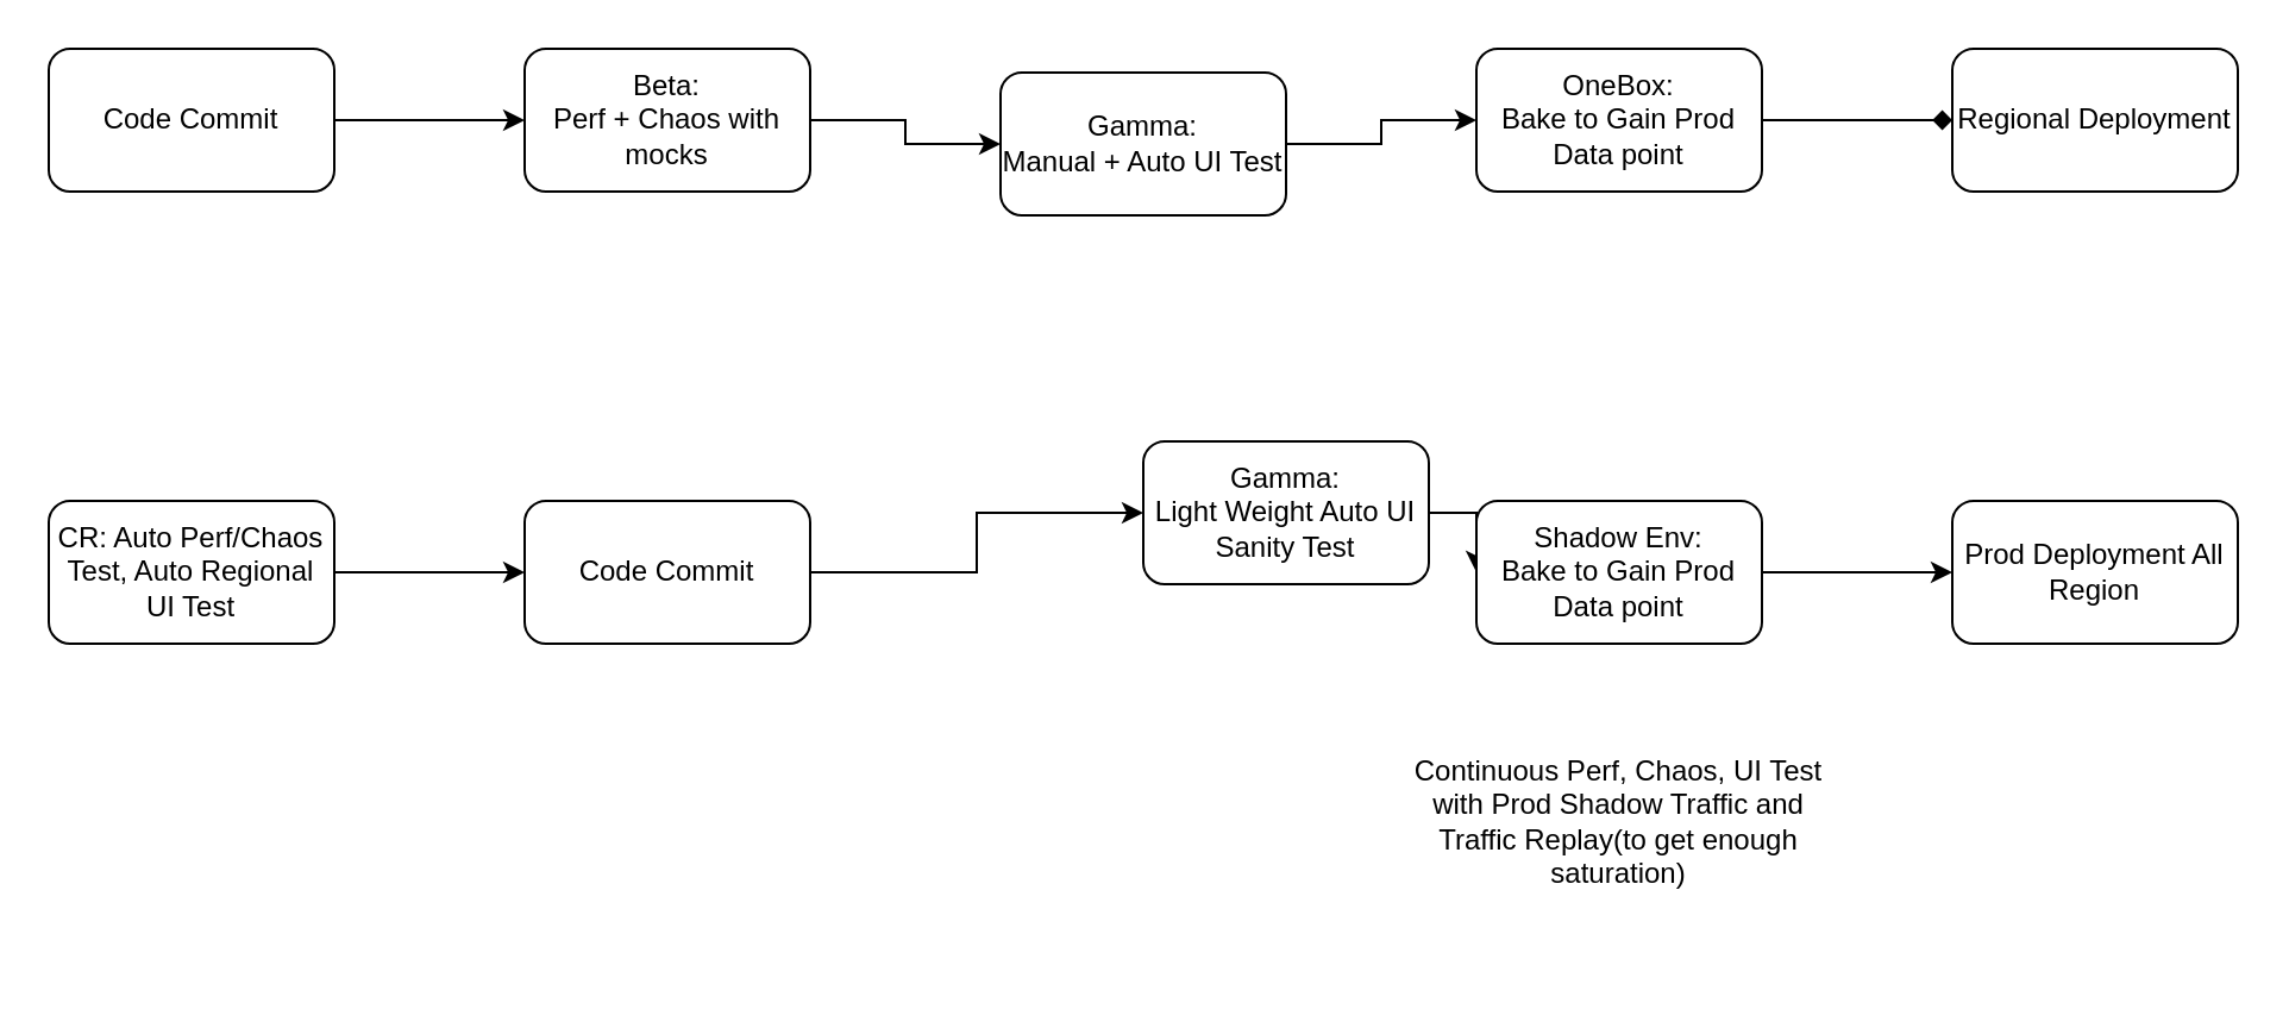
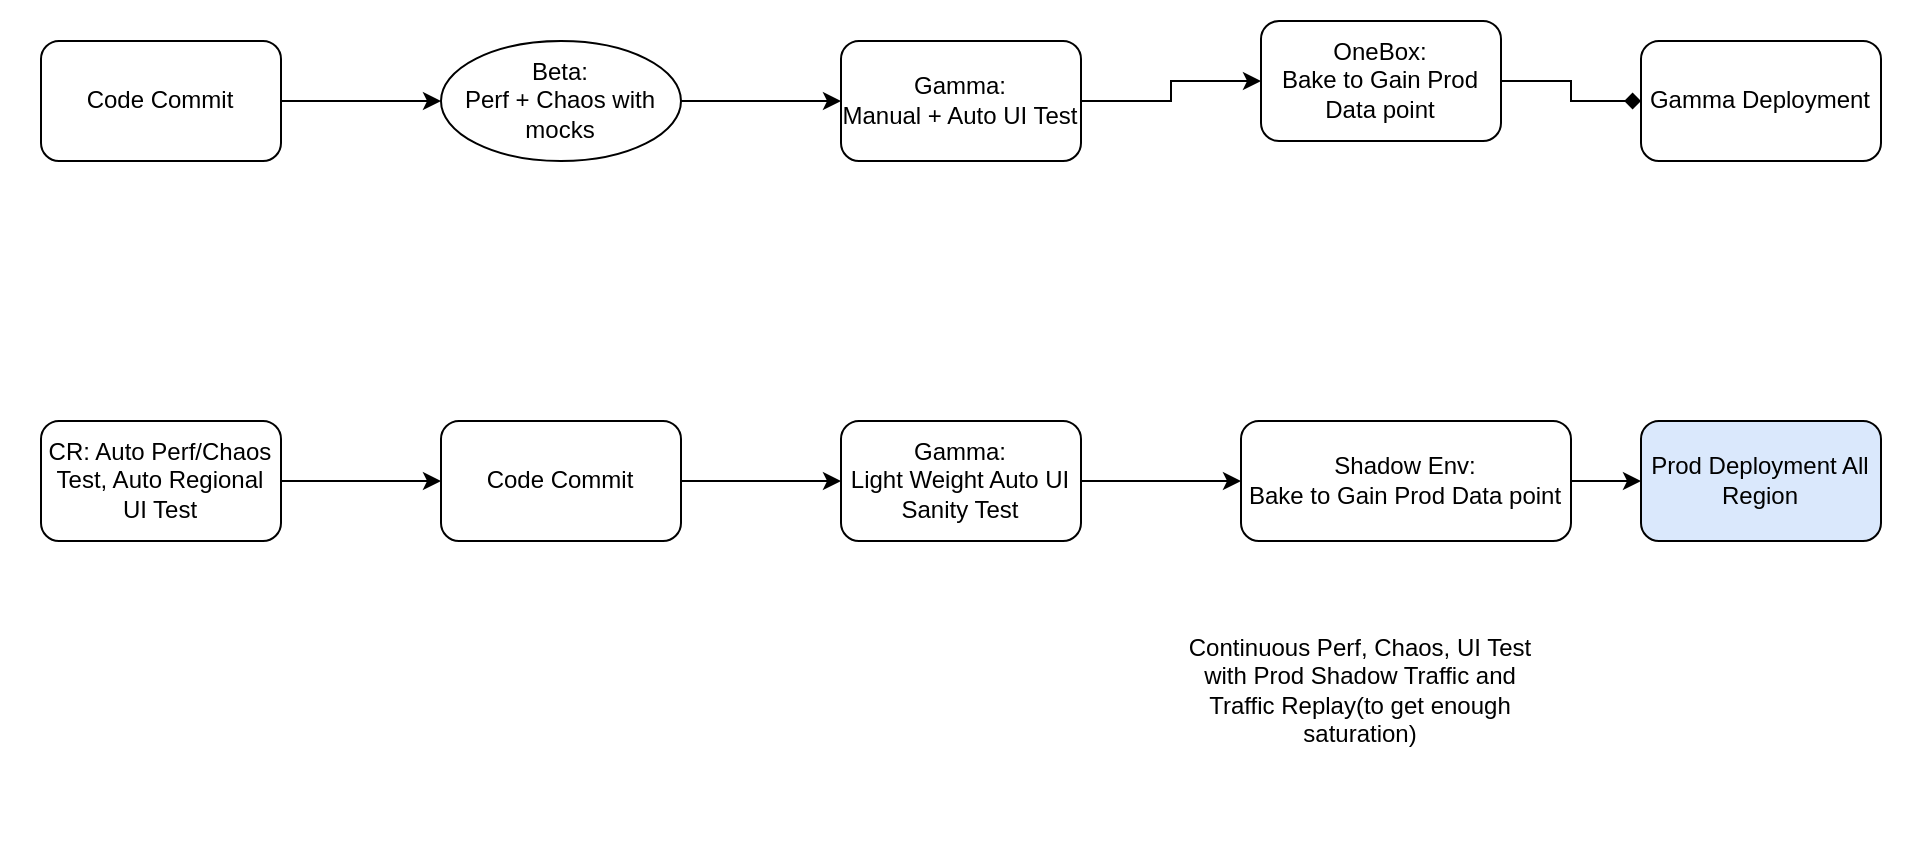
  <mxCell id="0" />
  <mxCell id="1" parent="0" />
  <mxCell id="2" value="" style="edgeStyle=orthogonalEdgeStyle;rounded=0;orthogonalLoop=1;jettySize=auto;html=1;" edge="1" parent="1" source="3" target="5"><mxGeometry relative="1" as="geometry" /></mxCell>
- <mxCell id="3" value="Beta:&lt;br&gt;Perf + Chaos with mocks" style="rounded=1;whiteSpace=wrap;html=1;" vertex="1" parent="1"><mxGeometry x="220" y="20" width="120" height="60" as="geometry" /></mxCell>
+ <mxCell id="3" value="Beta:&lt;br&gt;Perf + Chaos with mocks" style="ellipse;whiteSpace=wrap;html=1;" vertex="1" parent="1"><mxGeometry x="220" y="20" width="120" height="60" as="geometry" /></mxCell>
  <mxCell id="4" value="" style="edgeStyle=orthogonalEdgeStyle;rounded=0;orthogonalLoop=1;jettySize=auto;html=1;" edge="1" parent="1" source="5" target="7"><mxGeometry relative="1" as="geometry" /></mxCell>
- <mxCell id="5" value="Gamma:&lt;br&gt;Manual + Auto UI Test" style="rounded=1;whiteSpace=wrap;html=1;" vertex="1" parent="1"><mxGeometry x="420" y="30" width="120" height="60" as="geometry" /></mxCell>
+ <mxCell id="5" value="Gamma:&lt;br&gt;Manual + Auto UI Test" style="rounded=1;whiteSpace=wrap;html=1;" vertex="1" parent="1"><mxGeometry x="420" y="20" width="120" height="60" as="geometry" /></mxCell>
  <mxCell id="6" value="" style="edgeStyle=orthogonalEdgeStyle;rounded=0;orthogonalLoop=1;jettySize=auto;html=1;endArrow=diamond;" edge="1" parent="1" source="7" target="8"><mxGeometry relative="1" as="geometry" /></mxCell>
- <mxCell id="7" value="OneBox:&lt;br&gt;Bake to Gain Prod Data point" style="rounded=1;whiteSpace=wrap;html=1;" vertex="1" parent="1"><mxGeometry x="620" y="20" width="120" height="60" as="geometry" /></mxCell>
- <mxCell id="8" value="Regional Deployment" style="whiteSpace=wrap;html=1;rounded=1;" vertex="1" parent="1"><mxGeometry x="820" y="20" width="120" height="60" as="geometry" /></mxCell>
+ <mxCell id="7" value="OneBox:&lt;br&gt;Bake to Gain Prod Data point" style="rounded=1;whiteSpace=wrap;html=1;" vertex="1" parent="1"><mxGeometry x="630" y="10" width="120" height="60" as="geometry" /></mxCell>
+ <mxCell id="8" value="Gamma Deployment" style="whiteSpace=wrap;html=1;rounded=1;" vertex="1" parent="1"><mxGeometry x="820" y="20" width="120" height="60" as="geometry" /></mxCell>
  <mxCell id="9" value="" style="edgeStyle=orthogonalEdgeStyle;rounded=0;orthogonalLoop=1;jettySize=auto;html=1;" edge="1" parent="1" source="10" target="12"><mxGeometry relative="1" as="geometry" /></mxCell>
- <mxCell id="10" value="Gamma:&lt;br&gt;Light Weight Auto UI Sanity Test" style="rounded=1;whiteSpace=wrap;html=1;" vertex="1" parent="1"><mxGeometry x="480" y="185" width="120" height="60" as="geometry" /></mxCell>
+ <mxCell id="10" value="Gamma:&lt;br&gt;Light Weight Auto UI Sanity Test" style="rounded=1;whiteSpace=wrap;html=1;" vertex="1" parent="1"><mxGeometry x="420" y="210" width="120" height="60" as="geometry" /></mxCell>
  <mxCell id="11" value="" style="edgeStyle=orthogonalEdgeStyle;rounded=0;orthogonalLoop=1;jettySize=auto;html=1;" edge="1" parent="1" source="12" target="13"><mxGeometry relative="1" as="geometry" /></mxCell>
- <mxCell id="12" value="Shadow Env:&lt;br&gt;Bake to Gain Prod Data point" style="rounded=1;whiteSpace=wrap;html=1;" vertex="1" parent="1"><mxGeometry x="620" y="210" width="120" height="60" as="geometry" /></mxCell>
- <mxCell id="13" value="Prod Deployment All Region" style="whiteSpace=wrap;html=1;rounded=1;" vertex="1" parent="1"><mxGeometry x="820" y="210" width="120" height="60" as="geometry" /></mxCell>
+ <mxCell id="12" value="Shadow Env:&lt;br&gt;Bake to Gain Prod Data point" style="rounded=1;whiteSpace=wrap;html=1;" vertex="1" parent="1"><mxGeometry x="620" y="210" width="165" height="60" as="geometry" /></mxCell>
+ <mxCell id="13" value="Prod Deployment All Region" style="whiteSpace=wrap;html=1;rounded=1;fillColor=#dae8fc;" vertex="1" parent="1"><mxGeometry x="820" y="210" width="120" height="60" as="geometry" /></mxCell>
  <mxCell id="14" value="" style="edgeStyle=orthogonalEdgeStyle;rounded=0;orthogonalLoop=1;jettySize=auto;html=1;" edge="1" parent="1" source="15" target="3"><mxGeometry relative="1" as="geometry" /></mxCell>
  <mxCell id="15" value="Code Commit" style="rounded=1;whiteSpace=wrap;html=1;" vertex="1" parent="1"><mxGeometry x="20" y="20" width="120" height="60" as="geometry" /></mxCell>
  <mxCell id="16" value="" style="edgeStyle=orthogonalEdgeStyle;rounded=0;orthogonalLoop=1;jettySize=auto;html=1;" edge="1" parent="1" source="17" target="10"><mxGeometry relative="1" as="geometry" /></mxCell>
  <mxCell id="17" value="Code Commit" style="rounded=1;whiteSpace=wrap;html=1;" vertex="1" parent="1"><mxGeometry x="220" y="210" width="120" height="60" as="geometry" /></mxCell>
  <mxCell id="18" value="" style="edgeStyle=orthogonalEdgeStyle;rounded=0;orthogonalLoop=1;jettySize=auto;html=1;" edge="1" parent="1" source="19" target="17"><mxGeometry relative="1" as="geometry" /></mxCell>
  <mxCell id="19" value="CR: Auto Perf/Chaos Test, Auto Regional UI Test" style="rounded=1;whiteSpace=wrap;html=1;" vertex="1" parent="1"><mxGeometry x="20" y="210" width="120" height="60" as="geometry" /></mxCell>
  <mxCell id="20" value="Continuous Perf, Chaos, UI Test with Prod Shadow Traffic and Traffic Replay(to get enough saturation)" style="text;html=1;strokeColor=none;fillColor=none;align=center;verticalAlign=middle;whiteSpace=wrap;rounded=0;" vertex="1" parent="1"><mxGeometry x="585" y="280" width="190" height="130" as="geometry" /></mxCell>
